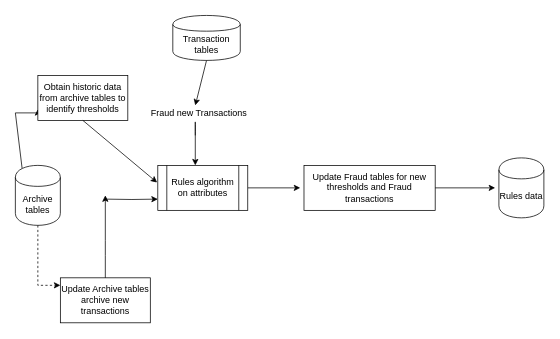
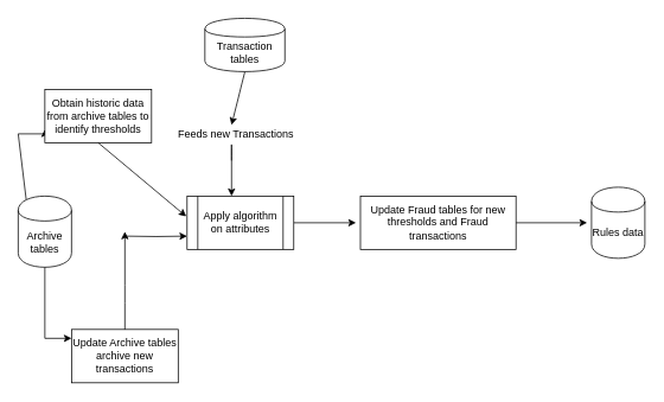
  <mxCell id="0" />
  <mxCell id="1" parent="0" />
  <mxCell id="2" value="Transaction tables" style="shape=cylinder;whiteSpace=wrap;html=1;boundedLbl=1;backgroundOutline=1;" vertex="1" parent="1"><mxGeometry x="230" y="20" width="90" height="60" as="geometry" /></mxCell>
  <mxCell id="3" value="" style="endArrow=classic;html=1;exitX=0.5;exitY=1;exitDx=0;exitDy=0;" edge="1" parent="1" source="2"><mxGeometry width="50" height="50" relative="1" as="geometry"><mxPoint x="230" y="170" as="sourcePoint" /><mxPoint x="260" y="140" as="targetPoint" /></mxGeometry></mxCell>
- <mxCell id="4" value="Fraud new Transactions" style="text;html=1;strokeColor=none;fillColor=none;align=center;verticalAlign=middle;whiteSpace=wrap;rounded=0;" vertex="1" parent="1"><mxGeometry x="190" y="140" width="150" height="20" as="geometry" /></mxCell>
+ <mxCell id="4" value="Feeds new Transactions" style="text;html=1;strokeColor=none;fillColor=none;align=center;verticalAlign=middle;whiteSpace=wrap;rounded=0;" vertex="1" parent="1"><mxGeometry x="190" y="140" width="150" height="20" as="geometry" /></mxCell>
  <mxCell id="5" value="" style="endArrow=classic;html=1;exitX=0.5;exitY=1;exitDx=0;exitDy=0;" edge="1" parent="1"><mxGeometry width="50" height="50" relative="1" as="geometry"><mxPoint x="260" y="180" as="sourcePoint" /><mxPoint x="260" y="220" as="targetPoint" /><Array as="points"><mxPoint x="260" y="170" /><mxPoint x="260" y="160" /></Array></mxGeometry></mxCell>
  <mxCell id="6" value="" style="edgeStyle=orthogonalEdgeStyle;rounded=0;orthogonalLoop=1;jettySize=auto;html=1;" edge="1" parent="1" source="8"><mxGeometry relative="1" as="geometry"><mxPoint x="400" y="250" as="targetPoint" /></mxGeometry></mxCell>
  <mxCell id="7" style="edgeStyle=orthogonalEdgeStyle;rounded=0;orthogonalLoop=1;jettySize=auto;html=1;exitX=0;exitY=0.75;exitDx=0;exitDy=0;entryX=0;entryY=0.75;entryDx=0;entryDy=0;" edge="1" parent="1" target="8"><mxGeometry relative="1" as="geometry"><mxPoint x="140" y="265" as="sourcePoint" /></mxGeometry></mxCell>
- <mxCell id="8" value="Rules algorithm on attributes" style="shape=process;whiteSpace=wrap;html=1;backgroundOutline=1;" vertex="1" parent="1"><mxGeometry x="210" y="220" width="120" height="60" as="geometry" /></mxCell>
+ <mxCell id="8" value="Apply algorithm on attributes" style="shape=process;whiteSpace=wrap;html=1;backgroundOutline=1;" vertex="1" parent="1"><mxGeometry x="210" y="220" width="120" height="60" as="geometry" /></mxCell>
  <mxCell id="9" value="Update Fraud tables for new thresholds and Fraud transactions" style="rounded=0;whiteSpace=wrap;html=1;" vertex="1" parent="1"><mxGeometry x="405" y="220" width="175" height="60" as="geometry" /></mxCell>
  <mxCell id="10" value="" style="endArrow=classic;html=1;" edge="1" parent="1"><mxGeometry width="50" height="50" relative="1" as="geometry"><mxPoint x="580" y="250" as="sourcePoint" /><mxPoint x="660" y="250" as="targetPoint" /></mxGeometry></mxCell>
  <mxCell id="11" value="Rules data" style="shape=cylinder;whiteSpace=wrap;html=1;boundedLbl=1;backgroundOutline=1;" vertex="1" parent="1"><mxGeometry x="665" y="210" width="60" height="80" as="geometry" /></mxCell>
  <mxCell id="12" value="Archive tables" style="shape=cylinder;whiteSpace=wrap;html=1;boundedLbl=1;backgroundOutline=1;" vertex="1" parent="1"><mxGeometry x="20" y="220" width="60" height="80" as="geometry" /></mxCell>
- <mxCell id="13" value="" style="edgeStyle=orthogonalEdgeStyle;rounded=0;orthogonalLoop=1;jettySize=auto;html=1;dashed=1;" edge="1" parent="1" source="12" target="14"><mxGeometry relative="1" as="geometry"><mxPoint x="30" y="370" as="sourcePoint" /><mxPoint x="160" y="280" as="targetPoint" /><Array as="points"><mxPoint x="50" y="380" /><mxPoint x="160" y="380" /></Array></mxGeometry></mxCell>
+ <mxCell id="13" value="" style="edgeStyle=orthogonalEdgeStyle;rounded=0;orthogonalLoop=1;jettySize=auto;html=1;" edge="1" parent="1" source="12" target="14"><mxGeometry relative="1" as="geometry"><mxPoint x="30" y="370" as="sourcePoint" /><mxPoint x="160" y="280" as="targetPoint" /><Array as="points"><mxPoint x="50" y="380" /><mxPoint x="160" y="380" /></Array></mxGeometry></mxCell>
  <mxCell id="14" value="Update Archive tables archive new transactions" style="rounded=0;whiteSpace=wrap;html=1;" vertex="1" parent="1"><mxGeometry x="80" y="370" width="120" height="60" as="geometry" /></mxCell>
  <mxCell id="15" value="" style="endArrow=classic;html=1;" edge="1" parent="1" source="14"><mxGeometry width="50" height="50" relative="1" as="geometry"><mxPoint x="223" y="350" as="sourcePoint" /><mxPoint x="140" y="260" as="targetPoint" /><Array as="points"><mxPoint x="140" y="330" /></Array></mxGeometry></mxCell>
  <mxCell id="16" style="edgeStyle=orthogonalEdgeStyle;rounded=0;orthogonalLoop=1;jettySize=auto;html=1;exitX=0;exitY=0.75;exitDx=0;exitDy=0;entryX=0;entryY=0.75;entryDx=0;entryDy=0;" edge="1" parent="1" target="17"><mxGeometry relative="1" as="geometry"><mxPoint x="20" y="150" as="sourcePoint" /></mxGeometry></mxCell>
  <mxCell id="17" value="Obtain historic data from archive tables to identify thresholds" style="rounded=0;whiteSpace=wrap;html=1;" vertex="1" parent="1"><mxGeometry x="50" y="100" width="120" height="60" as="geometry" /></mxCell>
  <mxCell id="18" value="" style="endArrow=none;html=1;exitX=0.15;exitY=0.05;exitDx=0;exitDy=0;exitPerimeter=0;" edge="1" parent="1" source="12"><mxGeometry width="50" height="50" relative="1" as="geometry"><mxPoint x="30" y="170" as="sourcePoint" /><mxPoint x="20" y="150" as="targetPoint" /></mxGeometry></mxCell>
  <mxCell id="19" value="" style="endArrow=classic;html=1;entryX=-0.008;entryY=0.381;entryDx=0;entryDy=0;entryPerimeter=0;exitX=0.5;exitY=1;exitDx=0;exitDy=0;" edge="1" parent="1" source="17" target="8"><mxGeometry width="50" height="50" relative="1" as="geometry"><mxPoint x="130" y="170" as="sourcePoint" /><mxPoint x="180" y="120" as="targetPoint" /></mxGeometry></mxCell>
